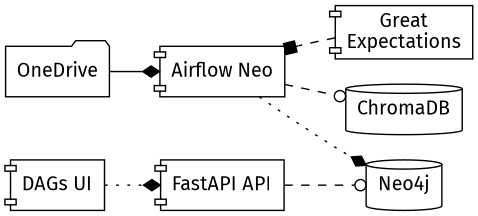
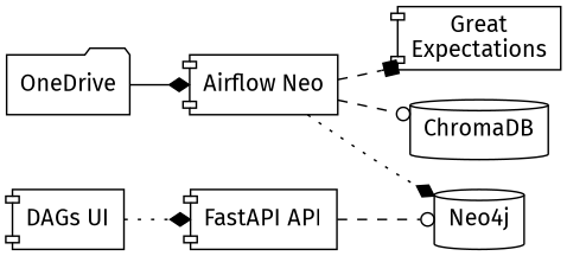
  digraph {
    fontname="Fira Sans"
    rankdir=LR
    node [fontname="Fira Sans" shape=component]
    edge [arrowhead=diamond fontname="Fira Sans" style=dashed]
    n1 [label=OneDrive shape=folder]
    n2 [label="Airflow Neo"]
    n3 [label="Great\nExpectations"]
    n4 [label=Neo4j shape=cylinder]
    n5 [label=ChromaDB shape=cylinder]
    n6 [label="FastAPI API"]
    n7 [label="DAGs UI"]
    n1 -> n2 [style=solid]
-   n3 -> n2 [arrowhead=box]
+   n2 -> n3 [arrowhead=box]
    n2 -> n4 [style=dotted]
    n2 -> n5 [arrowhead=odot]
    n6 -> n4 [arrowhead=odot]
    n7 -> n6 [style=dotted]
  }
